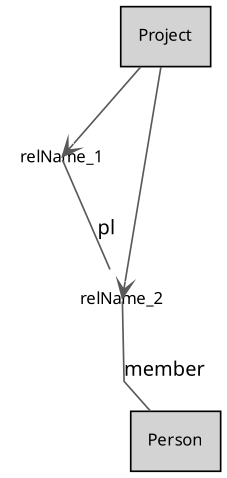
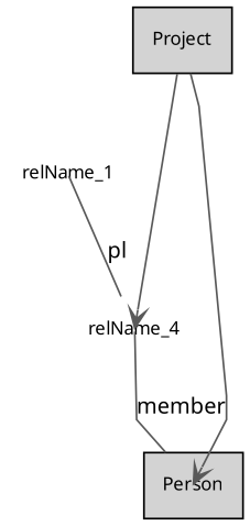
  digraph {
    splines=polyline
    node [fontname=sans fontsize=10 shape=box]
    edge [arrowhead=ovee arrowtail=none color=gray35 decorate=false dir=forward fontname=sans fontsize=12 labelfloat=false labelfontcolor=black]
    n1 [height=0.5 label=Project style=filled width=0.75]
    relName_1 [bgcolor=white height=0.5 shape=plaintext width=0.75]
-   relName_2 [bgcolor=white height=0.5 shape=plaintext width=0.75]
+   relName_2 [bgcolor=white height=0.5 shape=plaintext width=0.75 label=relName_4]
    n4 [height=0.5 label=Person style=filled width=0.75]
-   n1 -> relName_1 [headclip=false]
+   n1 -> n4 [headclip=false]
    n1 -> relName_2 [headclip=false]
    relName_1 -> relName_2 [arrowhead=none arrowtail=inv label=pl tailclip=false]
    relName_2 -> n4 [arrowhead=none arrowtail=inv label=member tailclip=false]
  }
